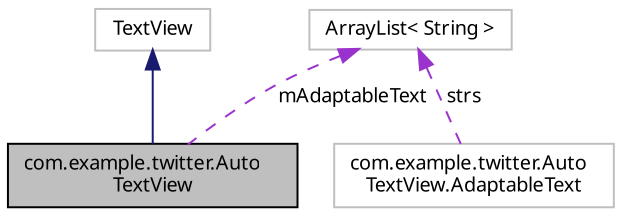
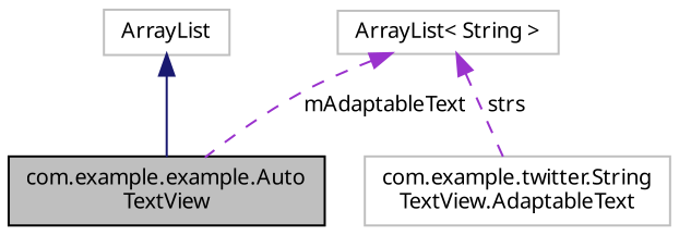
  digraph {
    fontname="Noto Sans"
    node [color=grey75 fillcolor=white fontname="Noto Sans" fontsize=10 shape=record style=filled]
    edge [color=darkorchid3 dir=back fontname="Noto Sans" fontsize=10 labelfontname=Helvetica labelfontsize=10 style=dashed]
-   n1 [color=black fillcolor=grey75 fontcolor=black height=0.2 label="com.example.twitter.Auto\lTextView" width=0.4]
-   n2 [height=0.2 label=TextView width=0.4]
-   n3 [height=0.2 label="com.example.twitter.Auto\lTextView.AdaptableText" width=0.4]
+   n1 [color=black fillcolor=grey75 fontcolor=black height=0.2 label="com.example.example.Auto\lTextView" width=0.4]
+   n2 [height=0.2 label=ArrayList width=0.4]
+   n3 [height=0.2 label="com.example.twitter.String\lTextView.AdaptableText" width=0.4]
    n4 [height=0.2 label="ArrayList\< String \>" width=0.4]
    n2 -> n1 [color=midnightblue style=solid]
    n4 -> n1 [label=" mAdaptableText"]
    n4 -> n3 [label=" strs"]
  }
